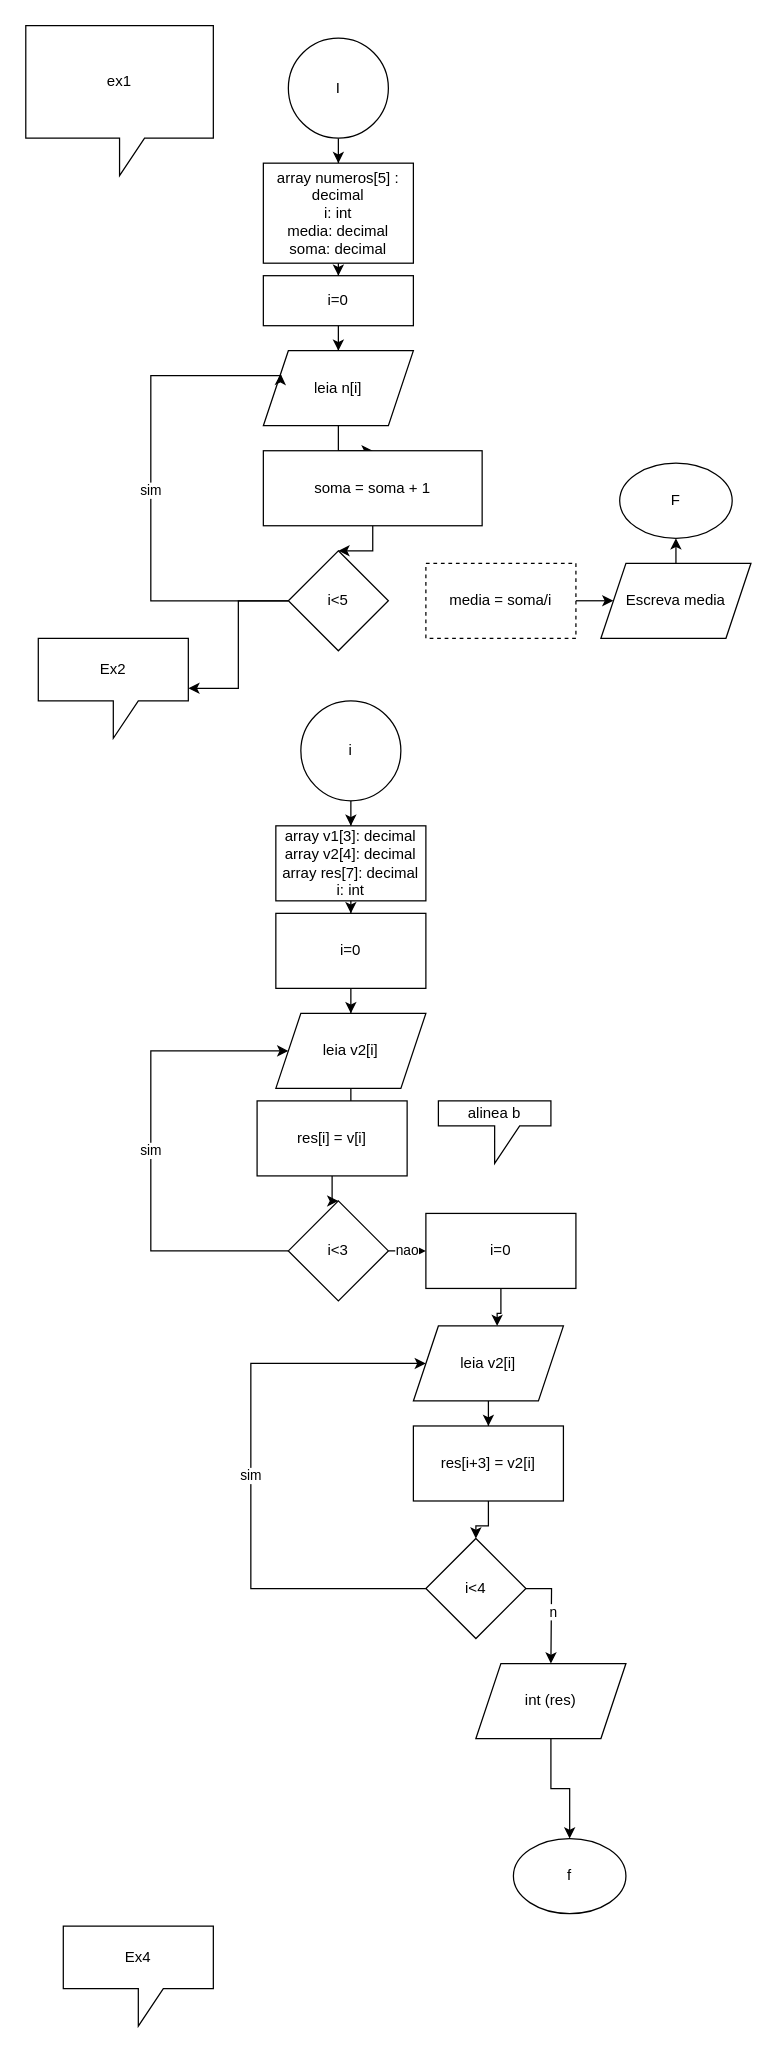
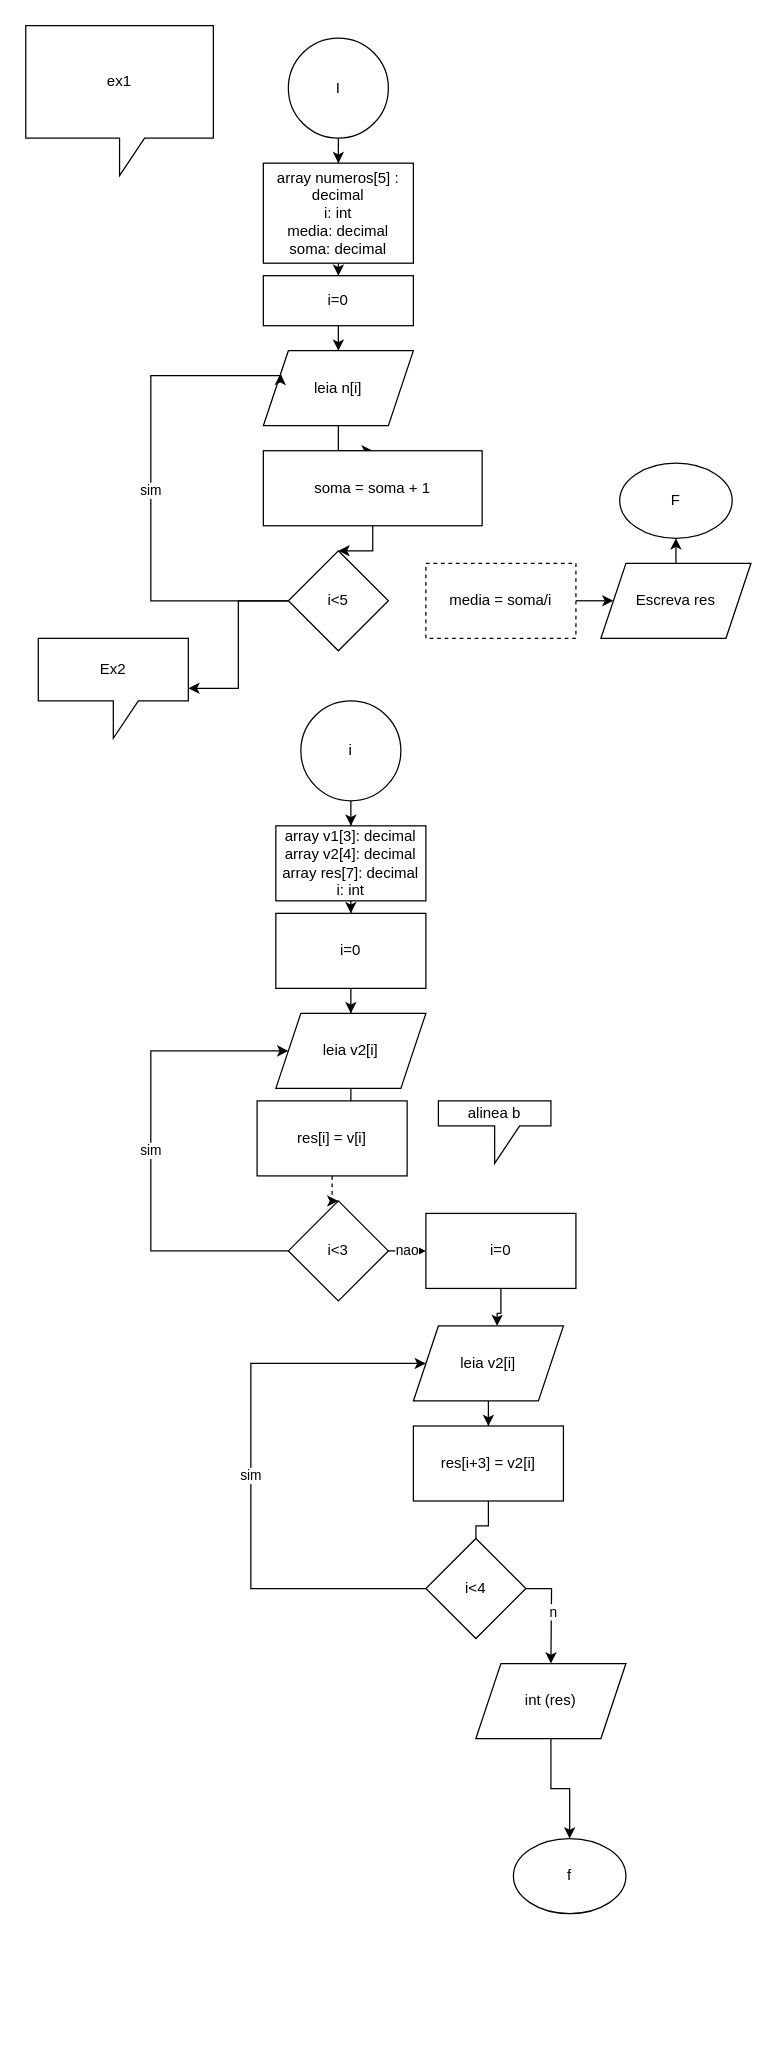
  <mxCell id="0" />
  <mxCell id="1" parent="0" />
  <mxCell id="2" value="" style="edgeStyle=orthogonalEdgeStyle;rounded=0;orthogonalLoop=1;jettySize=auto;html=1;" edge="1" parent="1" source="3" target="6"><mxGeometry relative="1" as="geometry" /></mxCell>
  <mxCell id="3" value="I" style="ellipse;whiteSpace=wrap;html=1;aspect=fixed;" vertex="1" parent="1"><mxGeometry x="230" y="30" width="80" height="80" as="geometry" /></mxCell>
  <mxCell id="4" value="ex1" style="shape=callout;whiteSpace=wrap;html=1;perimeter=calloutPerimeter;" vertex="1" parent="1"><mxGeometry x="20" y="20" width="150" height="120" as="geometry" /></mxCell>
  <mxCell id="5" value="" style="edgeStyle=orthogonalEdgeStyle;rounded=0;orthogonalLoop=1;jettySize=auto;html=1;" edge="1" parent="1" source="6" target="8"><mxGeometry relative="1" as="geometry" /></mxCell>
  <mxCell id="6" value="array numeros[5] : decimal&lt;br&gt;i: int&lt;br&gt;media: decimal&lt;br&gt;soma: decimal" style="whiteSpace=wrap;html=1;" vertex="1" parent="1"><mxGeometry x="210" y="130" width="120" height="80" as="geometry" /></mxCell>
  <mxCell id="7" value="" style="edgeStyle=orthogonalEdgeStyle;rounded=0;orthogonalLoop=1;jettySize=auto;html=1;" edge="1" parent="1" source="8" target="10"><mxGeometry relative="1" as="geometry" /></mxCell>
  <mxCell id="8" value="i=0" style="whiteSpace=wrap;html=1;" vertex="1" parent="1"><mxGeometry x="210" y="220" width="120" height="40" as="geometry" /></mxCell>
  <mxCell id="9" value="" style="edgeStyle=orthogonalEdgeStyle;rounded=0;orthogonalLoop=1;jettySize=auto;html=1;" edge="1" parent="1" source="10" target="12"><mxGeometry relative="1" as="geometry" /></mxCell>
  <mxCell id="10" value="leia n[i]" style="shape=parallelogram;perimeter=parallelogramPerimeter;whiteSpace=wrap;html=1;fixedSize=1;" vertex="1" parent="1"><mxGeometry x="210" y="280" width="120" height="60" as="geometry" /></mxCell>
  <mxCell id="11" value="" style="edgeStyle=orthogonalEdgeStyle;rounded=0;orthogonalLoop=1;jettySize=auto;html=1;" edge="1" parent="1" source="12" target="15"><mxGeometry relative="1" as="geometry" /></mxCell>
  <mxCell id="12" value="soma = soma + 1" style="whiteSpace=wrap;html=1;" vertex="1" parent="1"><mxGeometry x="210" y="360" width="175" height="60" as="geometry" /></mxCell>
  <mxCell id="13" value="sim" style="edgeStyle=orthogonalEdgeStyle;rounded=0;orthogonalLoop=1;jettySize=auto;html=1;entryX=0;entryY=0.25;entryDx=0;entryDy=0;" edge="1" parent="1" source="15" target="10"><mxGeometry relative="1" as="geometry"><mxPoint x="60" y="300" as="targetPoint" /><Array as="points"><mxPoint x="120" y="480" /><mxPoint x="120" y="300" /><mxPoint x="224" y="300" /></Array></mxGeometry></mxCell>
  <mxCell id="14" value="" style="edgeStyle=orthogonalEdgeStyle;rounded=0;orthogonalLoop=1;jettySize=auto;html=1;" edge="1" parent="1" source="15" target="21"><mxGeometry relative="1" as="geometry" /></mxCell>
  <mxCell id="15" value="i&amp;lt;5" style="rhombus;whiteSpace=wrap;html=1;" vertex="1" parent="1"><mxGeometry x="230" y="440" width="80" height="80" as="geometry" /></mxCell>
  <mxCell id="16" value="" style="edgeStyle=orthogonalEdgeStyle;rounded=0;orthogonalLoop=1;jettySize=auto;html=1;" edge="1" parent="1" source="17"><mxGeometry relative="1" as="geometry"><mxPoint x="490" y="480" as="targetPoint" /></mxGeometry></mxCell>
  <mxCell id="17" value="media = soma/i" style="whiteSpace=wrap;html=1;dashed=1;" vertex="1" parent="1"><mxGeometry x="340" y="450" width="120" height="60" as="geometry" /></mxCell>
  <mxCell id="18" value="" style="edgeStyle=orthogonalEdgeStyle;rounded=0;orthogonalLoop=1;jettySize=auto;html=1;" edge="1" parent="1" source="19"><mxGeometry relative="1" as="geometry"><mxPoint x="540" y="430" as="targetPoint" /></mxGeometry></mxCell>
- <mxCell id="19" value="Escreva media" style="shape=parallelogram;perimeter=parallelogramPerimeter;whiteSpace=wrap;html=1;fixedSize=1;" vertex="1" parent="1"><mxGeometry x="480" y="450" width="120" height="60" as="geometry" /></mxCell>
+ <mxCell id="19" value="Escreva res" style="shape=parallelogram;perimeter=parallelogramPerimeter;whiteSpace=wrap;html=1;fixedSize=1;" vertex="1" parent="1"><mxGeometry x="480" y="450" width="120" height="60" as="geometry" /></mxCell>
  <mxCell id="20" value="F" style="ellipse;whiteSpace=wrap;html=1;" vertex="1" parent="1"><mxGeometry x="495" y="370" width="90" height="60" as="geometry" /></mxCell>
  <mxCell id="21" value="Ex2" style="shape=callout;whiteSpace=wrap;html=1;perimeter=calloutPerimeter;" vertex="1" parent="1"><mxGeometry x="30" y="510" width="120" height="80" as="geometry" /></mxCell>
  <mxCell id="22" value="" style="edgeStyle=orthogonalEdgeStyle;rounded=0;orthogonalLoop=1;jettySize=auto;html=1;" edge="1" parent="1" source="23" target="25"><mxGeometry relative="1" as="geometry" /></mxCell>
  <mxCell id="23" value="i" style="ellipse;whiteSpace=wrap;html=1;aspect=fixed;" vertex="1" parent="1"><mxGeometry x="240" y="560" width="80" height="80" as="geometry" /></mxCell>
  <mxCell id="24" value="" style="edgeStyle=orthogonalEdgeStyle;rounded=0;orthogonalLoop=1;jettySize=auto;html=1;" edge="1" parent="1" source="25" target="27"><mxGeometry relative="1" as="geometry" /></mxCell>
  <mxCell id="25" value="array v1[3]: decimal&lt;br&gt;array v2[4]: decimal&lt;br&gt;array res[7]: decimal&lt;br&gt;i: int" style="whiteSpace=wrap;html=1;" vertex="1" parent="1"><mxGeometry x="220" y="660" width="120" height="60" as="geometry" /></mxCell>
  <mxCell id="26" value="" style="edgeStyle=orthogonalEdgeStyle;rounded=0;orthogonalLoop=1;jettySize=auto;html=1;" edge="1" parent="1" source="27" target="29"><mxGeometry relative="1" as="geometry" /></mxCell>
  <mxCell id="27" value="i=0" style="whiteSpace=wrap;html=1;" vertex="1" parent="1"><mxGeometry x="220" y="730" width="120" height="60" as="geometry" /></mxCell>
  <mxCell id="28" value="" style="edgeStyle=orthogonalEdgeStyle;rounded=0;orthogonalLoop=1;jettySize=auto;html=1;" edge="1" parent="1" source="29" target="31"><mxGeometry relative="1" as="geometry" /></mxCell>
  <mxCell id="29" value="leia v2[i]" style="shape=parallelogram;perimeter=parallelogramPerimeter;whiteSpace=wrap;html=1;fixedSize=1;" vertex="1" parent="1"><mxGeometry x="220" y="810" width="120" height="60" as="geometry" /></mxCell>
- <mxCell id="30" value="" style="edgeStyle=orthogonalEdgeStyle;rounded=0;orthogonalLoop=1;jettySize=auto;html=1;" edge="1" parent="1" source="31" target="34"><mxGeometry relative="1" as="geometry" /></mxCell>
+ <mxCell id="30" value="" style="edgeStyle=orthogonalEdgeStyle;rounded=0;orthogonalLoop=1;jettySize=auto;html=1;dashed=1;" edge="1" parent="1" source="31" target="34"><mxGeometry relative="1" as="geometry" /></mxCell>
  <mxCell id="31" value="res[i] = v[i]" style="whiteSpace=wrap;html=1;" vertex="1" parent="1"><mxGeometry x="205" y="880" width="120" height="60" as="geometry" /></mxCell>
  <mxCell id="32" value="sim" style="edgeStyle=orthogonalEdgeStyle;rounded=0;orthogonalLoop=1;jettySize=auto;html=1;entryX=0;entryY=0.5;entryDx=0;entryDy=0;" edge="1" parent="1" source="34" target="29"><mxGeometry relative="1" as="geometry"><mxPoint x="90" y="840" as="targetPoint" /><Array as="points"><mxPoint x="120" y="1000" /><mxPoint x="120" y="840" /></Array></mxGeometry></mxCell>
  <mxCell id="33" value="nao" style="edgeStyle=orthogonalEdgeStyle;rounded=0;orthogonalLoop=1;jettySize=auto;html=1;" edge="1" parent="1" source="34" target="36"><mxGeometry relative="1" as="geometry" /></mxCell>
  <mxCell id="34" value="i&amp;lt;3" style="rhombus;whiteSpace=wrap;html=1;" vertex="1" parent="1"><mxGeometry x="230" y="960" width="80" height="80" as="geometry" /></mxCell>
  <mxCell id="35" value="" style="edgeStyle=orthogonalEdgeStyle;rounded=0;orthogonalLoop=1;jettySize=auto;html=1;entryX=0.558;entryY=0;entryDx=0;entryDy=0;entryPerimeter=0;" edge="1" parent="1" source="36" target="39"><mxGeometry relative="1" as="geometry"><mxPoint x="400" y="1060" as="targetPoint" /></mxGeometry></mxCell>
  <mxCell id="36" value="i=0" style="whiteSpace=wrap;html=1;" vertex="1" parent="1"><mxGeometry x="340" y="970" width="120" height="60" as="geometry" /></mxCell>
  <mxCell id="37" value="alinea b" style="shape=callout;whiteSpace=wrap;html=1;perimeter=calloutPerimeter;" vertex="1" parent="1"><mxGeometry x="350" y="880" width="90" height="50" as="geometry" /></mxCell>
  <mxCell id="38" value="" style="edgeStyle=orthogonalEdgeStyle;rounded=0;orthogonalLoop=1;jettySize=auto;html=1;" edge="1" parent="1" source="39" target="41"><mxGeometry relative="1" as="geometry" /></mxCell>
  <mxCell id="39" value="leia v2[i]" style="shape=parallelogram;perimeter=parallelogramPerimeter;whiteSpace=wrap;html=1;fixedSize=1;" vertex="1" parent="1"><mxGeometry x="330" y="1060" width="120" height="60" as="geometry" /></mxCell>
- <mxCell id="40" value="" style="edgeStyle=orthogonalEdgeStyle;rounded=0;orthogonalLoop=1;jettySize=auto;html=1;" edge="1" parent="1" source="41" target="45"><mxGeometry relative="1" as="geometry" /></mxCell>
+ <mxCell id="40" value="" style="edgeStyle=orthogonalEdgeStyle;rounded=0;orthogonalLoop=1;jettySize=auto;html=1;endArrow=none;" edge="1" parent="1" source="41" target="45"><mxGeometry relative="1" as="geometry" /></mxCell>
  <mxCell id="41" value="res[i+3] = v2[i]" style="whiteSpace=wrap;html=1;" vertex="1" parent="1"><mxGeometry x="330" y="1140" width="120" height="60" as="geometry" /></mxCell>
  <mxCell id="42" value="sim" style="edgeStyle=orthogonalEdgeStyle;rounded=0;orthogonalLoop=1;jettySize=auto;html=1;exitX=0;exitY=0.5;exitDx=0;exitDy=0;" edge="1" parent="1" source="45" target="39"><mxGeometry relative="1" as="geometry"><mxPoint x="230" y="1090" as="targetPoint" /><Array as="points"><mxPoint x="200" y="1270" /><mxPoint x="200" y="1090" /></Array></mxGeometry></mxCell>
  <mxCell id="43" style="edgeStyle=orthogonalEdgeStyle;rounded=0;orthogonalLoop=1;jettySize=auto;html=1;" edge="1" parent="1" source="45"><mxGeometry relative="1" as="geometry"><mxPoint x="440" y="1330" as="targetPoint" /></mxGeometry></mxCell>
  <mxCell id="44" value="n" style="edgeLabel;html=1;align=center;verticalAlign=middle;resizable=0;points=[];" vertex="1" connectable="0" parent="43"><mxGeometry x="-0.025" y="1" relative="1" as="geometry"><mxPoint as="offset" /></mxGeometry></mxCell>
  <mxCell id="45" value="i&amp;lt;4" style="rhombus;whiteSpace=wrap;html=1;" vertex="1" parent="1"><mxGeometry x="340" y="1230" width="80" height="80" as="geometry" /></mxCell>
  <mxCell id="46" value="" style="edgeStyle=orthogonalEdgeStyle;rounded=0;orthogonalLoop=1;jettySize=auto;html=1;" edge="1" parent="1" source="47" target="48"><mxGeometry relative="1" as="geometry" /></mxCell>
  <mxCell id="47" value="int (res)" style="shape=parallelogram;perimeter=parallelogramPerimeter;whiteSpace=wrap;html=1;fixedSize=1;" vertex="1" parent="1"><mxGeometry x="380" y="1330" width="120" height="60" as="geometry" /></mxCell>
  <mxCell id="48" value="f" style="ellipse;whiteSpace=wrap;html=1;" vertex="1" parent="1"><mxGeometry x="410" y="1470" width="90" height="60" as="geometry" /></mxCell>
- <mxCell id="49" value="Ex4" style="shape=callout;whiteSpace=wrap;html=1;perimeter=calloutPerimeter;" vertex="1" parent="1"><mxGeometry x="50" y="1540" width="120" height="80" as="geometry" /></mxCell>
